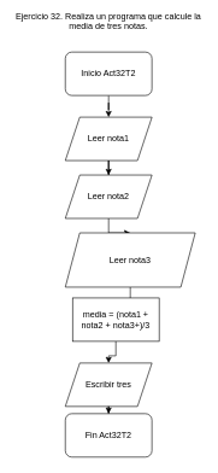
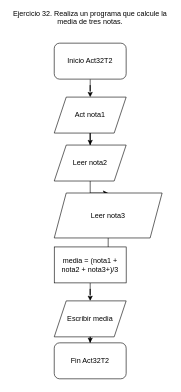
  <mxCell id="0" />
  <mxCell id="1" parent="0" />
  <mxCell id="2" value="&#10;Ejercicio 32. Realiza un programa que calcule la media de tres notas.&#10;&#10;" style="text;html=1;strokeColor=none;fillColor=none;align=center;verticalAlign=middle;whiteSpace=wrap;rounded=0;" vertex="1" parent="1"><mxGeometry x="20" y="20" width="260" height="30" as="geometry" /></mxCell>
  <mxCell id="3" style="edgeStyle=orthogonalEdgeStyle;rounded=0;orthogonalLoop=1;jettySize=auto;html=1;entryX=0.5;entryY=0;entryDx=0;entryDy=0;" edge="1" parent="1" source="4" target="6"><mxGeometry relative="1" as="geometry" /></mxCell>
  <mxCell id="4" value="Inicio Act32T2" style="rounded=1;whiteSpace=wrap;html=1;" vertex="1" parent="1"><mxGeometry x="90" y="70" width="120" height="60" as="geometry" /></mxCell>
  <mxCell id="5" style="edgeStyle=orthogonalEdgeStyle;rounded=0;orthogonalLoop=1;jettySize=auto;html=1;entryX=0.5;entryY=0;entryDx=0;entryDy=0;" edge="1" parent="1" source="6" target="8"><mxGeometry relative="1" as="geometry" /></mxCell>
- <mxCell id="6" value="Leer nota1" style="shape=parallelogram;perimeter=parallelogramPerimeter;whiteSpace=wrap;html=1;fixedSize=1;" vertex="1" parent="1"><mxGeometry x="90" y="160" width="120" height="60" as="geometry" /></mxCell>
+ <mxCell id="6" value="Act nota1" style="shape=parallelogram;perimeter=parallelogramPerimeter;whiteSpace=wrap;html=1;fixedSize=1;" vertex="1" parent="1"><mxGeometry x="90" y="160" width="120" height="60" as="geometry" /></mxCell>
  <mxCell id="7" style="edgeStyle=orthogonalEdgeStyle;rounded=0;orthogonalLoop=1;jettySize=auto;html=1;entryX=0.5;entryY=0;entryDx=0;entryDy=0;" edge="1" parent="1" source="8" target="10"><mxGeometry relative="1" as="geometry" /></mxCell>
  <mxCell id="8" value="Leer nota2" style="shape=parallelogram;perimeter=parallelogramPerimeter;whiteSpace=wrap;html=1;fixedSize=1;" vertex="1" parent="1"><mxGeometry x="90" y="240" width="120" height="60" as="geometry" /></mxCell>
  <mxCell id="9" style="edgeStyle=orthogonalEdgeStyle;rounded=0;orthogonalLoop=1;jettySize=auto;html=1;entryX=0.5;entryY=0;entryDx=0;entryDy=0;" edge="1" parent="1" source="10" target="12"><mxGeometry relative="1" as="geometry" /></mxCell>
  <mxCell id="10" value="Leer nota3" style="shape=parallelogram;perimeter=parallelogramPerimeter;whiteSpace=wrap;html=1;fixedSize=1;" vertex="1" parent="1"><mxGeometry x="90" y="320" width="180" height="75" as="geometry" /></mxCell>
  <mxCell id="11" style="edgeStyle=orthogonalEdgeStyle;rounded=0;orthogonalLoop=1;jettySize=auto;html=1;entryX=0.5;entryY=0;entryDx=0;entryDy=0;" edge="1" parent="1" source="12" target="14"><mxGeometry relative="1" as="geometry" /></mxCell>
- <mxCell id="12" value="media = (nota1 + nota2 + nota3+)/3" style="rounded=0;whiteSpace=wrap;html=1;" vertex="1" parent="1"><mxGeometry x="100" y="410" width="120" height="60" as="geometry" /></mxCell>
+ <mxCell id="12" value="media = (nota1 + nota2 + nota3+)/3" style="rounded=0;whiteSpace=wrap;html=1;" vertex="1" parent="1"><mxGeometry x="90" y="410" width="120" height="60" as="geometry" /></mxCell>
  <mxCell id="13" style="edgeStyle=orthogonalEdgeStyle;rounded=0;orthogonalLoop=1;jettySize=auto;html=1;entryX=0.5;entryY=0;entryDx=0;entryDy=0;" edge="1" parent="1" source="14" target="15"><mxGeometry relative="1" as="geometry" /></mxCell>
- <mxCell id="14" value="Escribir tres" style="shape=parallelogram;perimeter=parallelogramPerimeter;whiteSpace=wrap;html=1;fixedSize=1;" vertex="1" parent="1"><mxGeometry x="90" y="500" width="120" height="60" as="geometry" /></mxCell>
+ <mxCell id="14" value="Escribir media" style="shape=parallelogram;perimeter=parallelogramPerimeter;whiteSpace=wrap;html=1;fixedSize=1;" vertex="1" parent="1"><mxGeometry x="90" y="500" width="120" height="60" as="geometry" /></mxCell>
  <mxCell id="15" value="Fin Act32T2" style="rounded=1;whiteSpace=wrap;html=1;" vertex="1" parent="1"><mxGeometry x="90" y="570" width="120" height="60" as="geometry" /></mxCell>
